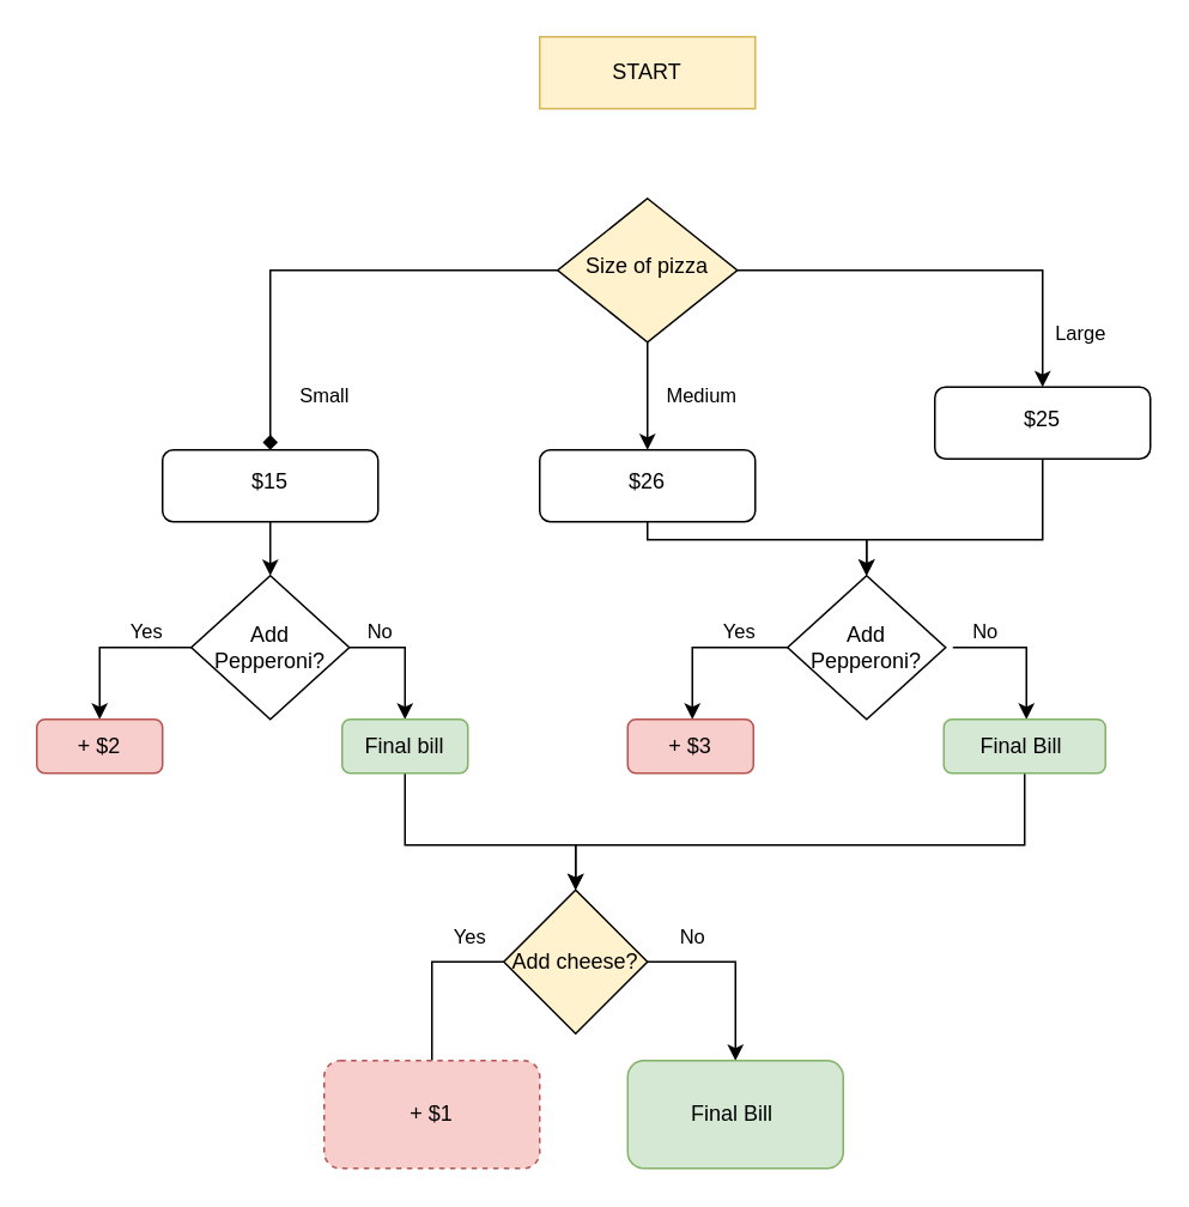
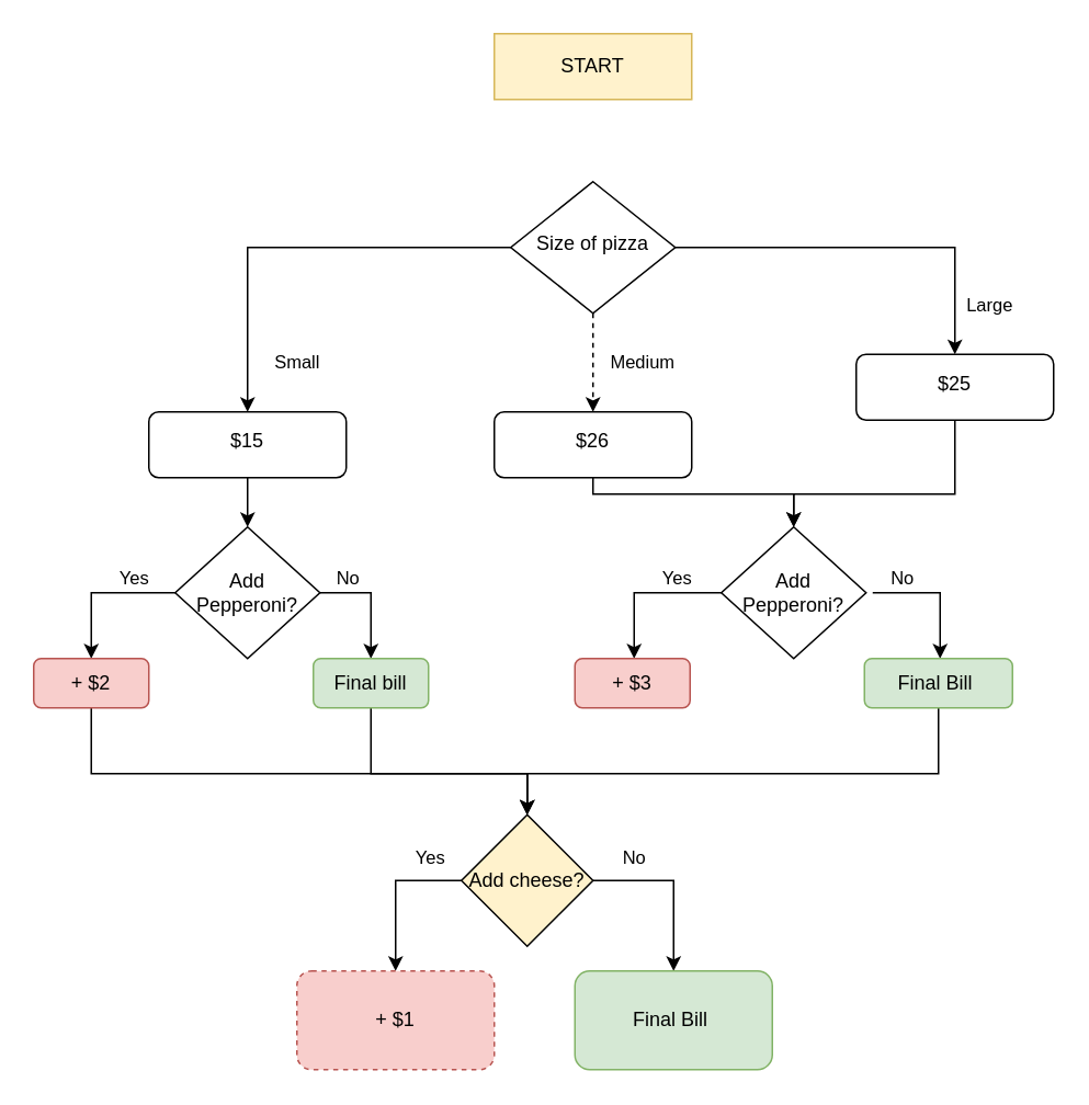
  <mxCell id="0" />
  <mxCell id="1" parent="0" />
  <mxCell id="2" value="START" style="whiteSpace=wrap;html=1;fontSize=12;glass=0;strokeWidth=1;shadow=0;fillColor=#fff2cc;strokeColor=#d6b656;rounded=0;" parent="1" vertex="1"><mxGeometry x="300" y="20" width="120" height="40" as="geometry" /></mxCell>
- <mxCell id="3" value="Small" style="edgeStyle=orthogonalEdgeStyle;rounded=0;orthogonalLoop=1;jettySize=auto;html=1;endArrow=diamond;" edge="1" parent="1" source="7" target="9"><mxGeometry x="0.769" y="30" relative="1" as="geometry"><mxPoint as="offset" /></mxGeometry></mxCell>
- <mxCell id="4" value="Medium" style="edgeStyle=orthogonalEdgeStyle;rounded=0;orthogonalLoop=1;jettySize=auto;html=1;" edge="1" parent="1" source="7" target="11"><mxGeometry y="30" relative="1" as="geometry"><mxPoint as="offset" /></mxGeometry></mxCell>
+ <mxCell id="3" value="Small" style="edgeStyle=orthogonalEdgeStyle;rounded=0;orthogonalLoop=1;jettySize=auto;html=1;" edge="1" parent="1" source="7" target="9"><mxGeometry x="0.769" y="30" relative="1" as="geometry"><mxPoint as="offset" /></mxGeometry></mxCell>
+ <mxCell id="4" value="Medium" style="edgeStyle=orthogonalEdgeStyle;rounded=0;orthogonalLoop=1;jettySize=auto;html=1;dashed=1;" edge="1" parent="1" source="7" target="11"><mxGeometry y="30" relative="1" as="geometry"><mxPoint as="offset" /></mxGeometry></mxCell>
  <mxCell id="5" value="" style="edgeStyle=orthogonalEdgeStyle;rounded=0;orthogonalLoop=1;jettySize=auto;html=1;" edge="1" parent="1" source="7" target="13"><mxGeometry relative="1" as="geometry" /></mxCell>
  <mxCell id="6" value="Large" style="edgeLabel;html=1;align=center;verticalAlign=middle;resizable=0;points=[];" vertex="1" connectable="0" parent="5"><mxGeometry x="0.733" relative="1" as="geometry"><mxPoint x="20" as="offset" /></mxGeometry></mxCell>
- <mxCell id="7" value="Size of pizza" style="rhombus;whiteSpace=wrap;html=1;shadow=0;fontFamily=Helvetica;fontSize=12;align=center;strokeWidth=1;spacing=6;spacingTop=-4;fillColor=#fff2cc;" parent="1" vertex="1"><mxGeometry x="310" y="110" width="100" height="80" as="geometry" /></mxCell>
+ <mxCell id="7" value="Size of pizza" style="rhombus;whiteSpace=wrap;html=1;shadow=0;fontFamily=Helvetica;fontSize=12;align=center;strokeWidth=1;spacing=6;spacingTop=-4;" parent="1" vertex="1"><mxGeometry x="310" y="110" width="100" height="80" as="geometry" /></mxCell>
  <mxCell id="8" value="" style="edgeStyle=orthogonalEdgeStyle;rounded=0;orthogonalLoop=1;jettySize=auto;html=1;entryX=0.5;entryY=0;entryDx=0;entryDy=0;" edge="1" parent="1" source="9" target="18"><mxGeometry relative="1" as="geometry"><mxPoint x="320" y="420" as="targetPoint" /><Array as="points" /></mxGeometry></mxCell>
  <mxCell id="9" value="$15" style="rounded=1;whiteSpace=wrap;html=1;shadow=0;strokeWidth=1;spacing=6;spacingTop=-4;" vertex="1" parent="1"><mxGeometry x="90" y="250" width="120" height="40" as="geometry" /></mxCell>
  <mxCell id="10" value="" style="edgeStyle=orthogonalEdgeStyle;rounded=0;orthogonalLoop=1;jettySize=auto;html=1;exitX=0.5;exitY=1;exitDx=0;exitDy=0;" edge="1" parent="1" source="11" target="27"><mxGeometry relative="1" as="geometry"><Array as="points"><mxPoint x="360" y="300" /><mxPoint x="482" y="300" /></Array></mxGeometry></mxCell>
  <mxCell id="11" value="$26" style="rounded=1;whiteSpace=wrap;html=1;shadow=0;strokeWidth=1;spacing=6;spacingTop=-4;" vertex="1" parent="1"><mxGeometry x="300" y="250" width="120" height="40" as="geometry" /></mxCell>
  <mxCell id="12" style="edgeStyle=orthogonalEdgeStyle;rounded=0;orthogonalLoop=1;jettySize=auto;html=1;entryX=0.5;entryY=0;entryDx=0;entryDy=0;" edge="1" parent="1" source="13" target="27"><mxGeometry relative="1" as="geometry"><Array as="points"><mxPoint x="580" y="300" /><mxPoint x="482" y="300" /></Array></mxGeometry></mxCell>
  <mxCell id="13" value="$25" style="rounded=1;whiteSpace=wrap;html=1;shadow=0;strokeWidth=1;spacing=6;spacingTop=-4;" vertex="1" parent="1"><mxGeometry x="520" y="215" width="120" height="40" as="geometry" /></mxCell>
  <mxCell id="14" value="" style="edgeStyle=orthogonalEdgeStyle;rounded=0;orthogonalLoop=1;jettySize=auto;html=1;entryX=0.5;entryY=0;entryDx=0;entryDy=0;" edge="1" parent="1" source="18" target="22"><mxGeometry relative="1" as="geometry" /></mxCell>
  <mxCell id="15" value="Yes" style="edgeLabel;html=1;align=center;verticalAlign=middle;resizable=0;points=[];" vertex="1" connectable="0" parent="14"><mxGeometry x="-0.13" y="-3" relative="1" as="geometry"><mxPoint x="14" y="-7" as="offset" /></mxGeometry></mxCell>
  <mxCell id="16" style="edgeStyle=orthogonalEdgeStyle;rounded=0;orthogonalLoop=1;jettySize=auto;html=1;entryX=0.5;entryY=0;entryDx=0;entryDy=0;" edge="1" parent="1" source="18" target="20"><mxGeometry relative="1" as="geometry"><Array as="points"><mxPoint x="225" y="360" /></Array></mxGeometry></mxCell>
  <mxCell id="17" value="No" style="edgeLabel;html=1;align=center;verticalAlign=middle;resizable=0;points=[];" vertex="1" connectable="0" parent="16"><mxGeometry x="0.127" y="-3" relative="1" as="geometry"><mxPoint x="-12" y="-19" as="offset" /></mxGeometry></mxCell>
  <mxCell id="18" value="Add Pepperoni?" style="rhombus;whiteSpace=wrap;html=1;" vertex="1" parent="1"><mxGeometry x="106" y="320" width="88" height="80" as="geometry" /></mxCell>
  <mxCell id="19" style="edgeStyle=orthogonalEdgeStyle;rounded=0;orthogonalLoop=1;jettySize=auto;html=1;entryX=0.5;entryY=0;entryDx=0;entryDy=0;" edge="1" parent="1" source="20" target="35"><mxGeometry relative="1" as="geometry"><mxPoint x="320" y="490" as="targetPoint" /><Array as="points"><mxPoint x="225" y="470" /><mxPoint x="320" y="470" /></Array></mxGeometry></mxCell>
  <mxCell id="20" value="Final bill" style="rounded=1;whiteSpace=wrap;html=1;fillColor=#d5e8d4;strokeColor=#82b366;" vertex="1" parent="1"><mxGeometry x="190" y="400" width="70" height="30" as="geometry" /></mxCell>
+ <mxCell id="21" style="edgeStyle=orthogonalEdgeStyle;rounded=0;orthogonalLoop=1;jettySize=auto;html=1;entryX=0.5;entryY=0;entryDx=0;entryDy=0;" edge="1" parent="1" source="22" target="35"><mxGeometry relative="1" as="geometry"><Array as="points"><mxPoint x="55" y="470" /><mxPoint x="320" y="470" /></Array></mxGeometry></mxCell>
  <mxCell id="22" value="&lt;span style=&quot;color: rgb(0 , 0 , 0) ; font-family: &amp;#34;helvetica&amp;#34; ; font-size: 12px ; font-style: normal ; font-weight: 400 ; letter-spacing: normal ; text-align: center ; text-indent: 0px ; text-transform: none ; word-spacing: 0px ; display: inline ; float: none&quot;&gt;+ $2&lt;/span&gt;" style="rounded=1;whiteSpace=wrap;html=1;fillColor=#f8cecc;strokeColor=#b85450;" vertex="1" parent="1"><mxGeometry x="20" y="400" width="70" height="30" as="geometry" /></mxCell>
  <mxCell id="23" value="" style="edgeStyle=orthogonalEdgeStyle;rounded=0;orthogonalLoop=1;jettySize=auto;html=1;exitX=0;exitY=0.5;exitDx=0;exitDy=0;" edge="1" parent="1" source="27" target="28"><mxGeometry relative="1" as="geometry"><Array as="points"><mxPoint x="385" y="360" /></Array></mxGeometry></mxCell>
  <mxCell id="24" value="Yes" style="edgeLabel;html=1;align=center;verticalAlign=middle;resizable=0;points=[];" vertex="1" connectable="0" parent="23"><mxGeometry x="-0.441" relative="1" as="geometry"><mxPoint x="-2" y="-10" as="offset" /></mxGeometry></mxCell>
  <mxCell id="25" value="" style="edgeStyle=orthogonalEdgeStyle;rounded=0;orthogonalLoop=1;jettySize=auto;html=1;" edge="1" parent="1" target="30"><mxGeometry relative="1" as="geometry"><mxPoint x="530" y="360" as="sourcePoint" /><Array as="points"><mxPoint x="571" y="360" /></Array></mxGeometry></mxCell>
  <mxCell id="26" value="No" style="edgeLabel;html=1;align=center;verticalAlign=middle;resizable=0;points=[];" vertex="1" connectable="0" parent="25"><mxGeometry x="-0.58" y="4" relative="1" as="geometry"><mxPoint y="-6" as="offset" /></mxGeometry></mxCell>
  <mxCell id="27" value="Add Pepperoni?" style="rhombus;whiteSpace=wrap;html=1;" vertex="1" parent="1"><mxGeometry x="438" y="320" width="88" height="80" as="geometry" /></mxCell>
  <mxCell id="28" value="+ $3" style="rounded=1;whiteSpace=wrap;html=1;fillColor=#f8cecc;strokeColor=#b85450;" vertex="1" parent="1"><mxGeometry x="349" y="400" width="70" height="30" as="geometry" /></mxCell>
  <mxCell id="29" style="edgeStyle=orthogonalEdgeStyle;rounded=0;orthogonalLoop=1;jettySize=auto;html=1;entryX=0.5;entryY=0;entryDx=0;entryDy=0;" edge="1" parent="1" source="30" target="35"><mxGeometry relative="1" as="geometry"><Array as="points"><mxPoint x="570" y="470" /><mxPoint x="320" y="470" /></Array></mxGeometry></mxCell>
  <mxCell id="30" value="Final Bill&amp;nbsp;" style="rounded=1;whiteSpace=wrap;html=1;fillColor=#d5e8d4;strokeColor=#82b366;" vertex="1" parent="1"><mxGeometry x="525" y="400" width="90" height="30" as="geometry" /></mxCell>
- <mxCell id="31" value="" style="edgeStyle=orthogonalEdgeStyle;rounded=0;orthogonalLoop=1;jettySize=auto;html=1;exitX=0;exitY=0.5;exitDx=0;exitDy=0;endArrow=none;" edge="1" parent="1" source="35" target="36"><mxGeometry relative="1" as="geometry" /></mxCell>
+ <mxCell id="31" value="" style="edgeStyle=orthogonalEdgeStyle;rounded=0;orthogonalLoop=1;jettySize=auto;html=1;exitX=0;exitY=0.5;exitDx=0;exitDy=0;" edge="1" parent="1" source="35" target="36"><mxGeometry relative="1" as="geometry" /></mxCell>
  <mxCell id="32" value="Yes" style="edgeLabel;html=1;align=center;verticalAlign=middle;resizable=0;points=[];" vertex="1" connectable="0" parent="31"><mxGeometry x="-0.16" y="4" relative="1" as="geometry"><mxPoint x="16" y="-15" as="offset" /></mxGeometry></mxCell>
  <mxCell id="33" value="" style="edgeStyle=orthogonalEdgeStyle;rounded=0;orthogonalLoop=1;jettySize=auto;html=1;exitX=1;exitY=0.5;exitDx=0;exitDy=0;" edge="1" parent="1" source="35" target="37"><mxGeometry relative="1" as="geometry" /></mxCell>
  <mxCell id="34" value="No" style="edgeLabel;html=1;align=center;verticalAlign=middle;resizable=0;points=[];" vertex="1" connectable="0" parent="33"><mxGeometry x="0.002" y="3" relative="1" as="geometry"><mxPoint x="-28" y="-18" as="offset" /></mxGeometry></mxCell>
  <mxCell id="35" value="Add cheese?" style="rhombus;whiteSpace=wrap;html=1;labelBackgroundColor=none;fillColor=#fff2cc;" vertex="1" parent="1"><mxGeometry x="280" y="495" width="80" height="80" as="geometry" /></mxCell>
  <mxCell id="36" value="+ $1" style="rounded=1;whiteSpace=wrap;html=1;labelBackgroundColor=none;fillColor=#f8cecc;strokeColor=#b85450;dashed=1;" vertex="1" parent="1"><mxGeometry x="180" y="590" width="120" height="60" as="geometry" /></mxCell>
  <mxCell id="37" value="Final Bill&amp;nbsp;" style="rounded=1;whiteSpace=wrap;html=1;labelBackgroundColor=none;fillColor=#d5e8d4;strokeColor=#82b366;" vertex="1" parent="1"><mxGeometry x="349" y="590" width="120" height="60" as="geometry" /></mxCell>
